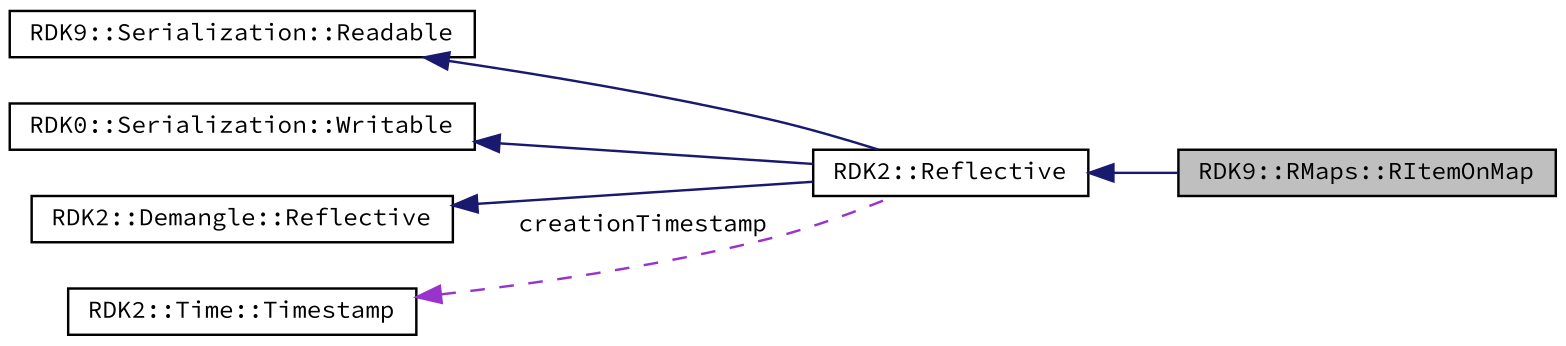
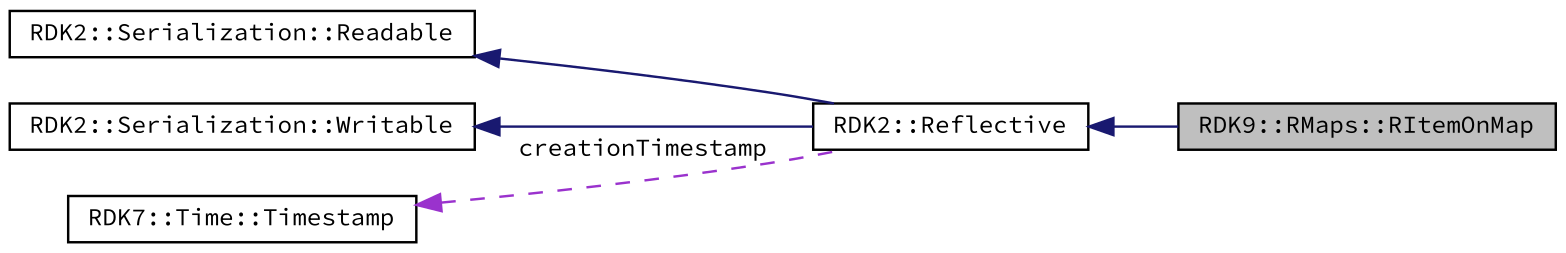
  digraph {
    fontname="Source Code Pro"
    rankdir=LR
    node [color=black fillcolor=white fontname="Source Code Pro" fontsize=10 shape=record style=filled]
    edge [color=midnightblue dir=back fontname="Source Code Pro" fontsize=10 labelfontname="FreeSans.ttf" labelfontsize=10 style=solid]
    n1 [fillcolor=grey75 fontcolor=black height=0.2 label="RDK9::RMaps::RItemOnMap" width=0.4]
    n2 [height=0.2 label="RDK2::Reflective" width=0.4]
-   n3 [height=0.2 label="RDK9::Serialization::Readable" width=0.4]
-   n4 [height=0.2 label="RDK0::Serialization::Writable" width=0.4]
-   n5 [height=0.2 label="RDK2::Demangle::Reflective" width=0.4]
-   n6 [height=0.2 label="RDK2::Time::Timestamp" width=0.4]
+   n3 [height=0.2 label="RDK2::Serialization::Readable" width=0.4]
+   n4 [height=0.2 label="RDK2::Serialization::Writable" width=0.4]
+   n6 [height=0.2 label="RDK7::Time::Timestamp" width=0.4]
    n2 -> n1
    n3 -> n2
    n4 -> n2
-   n5 -> n2
    n6 -> n2 [color=darkorchid3 label=creationTimestamp style=dashed]
  }
